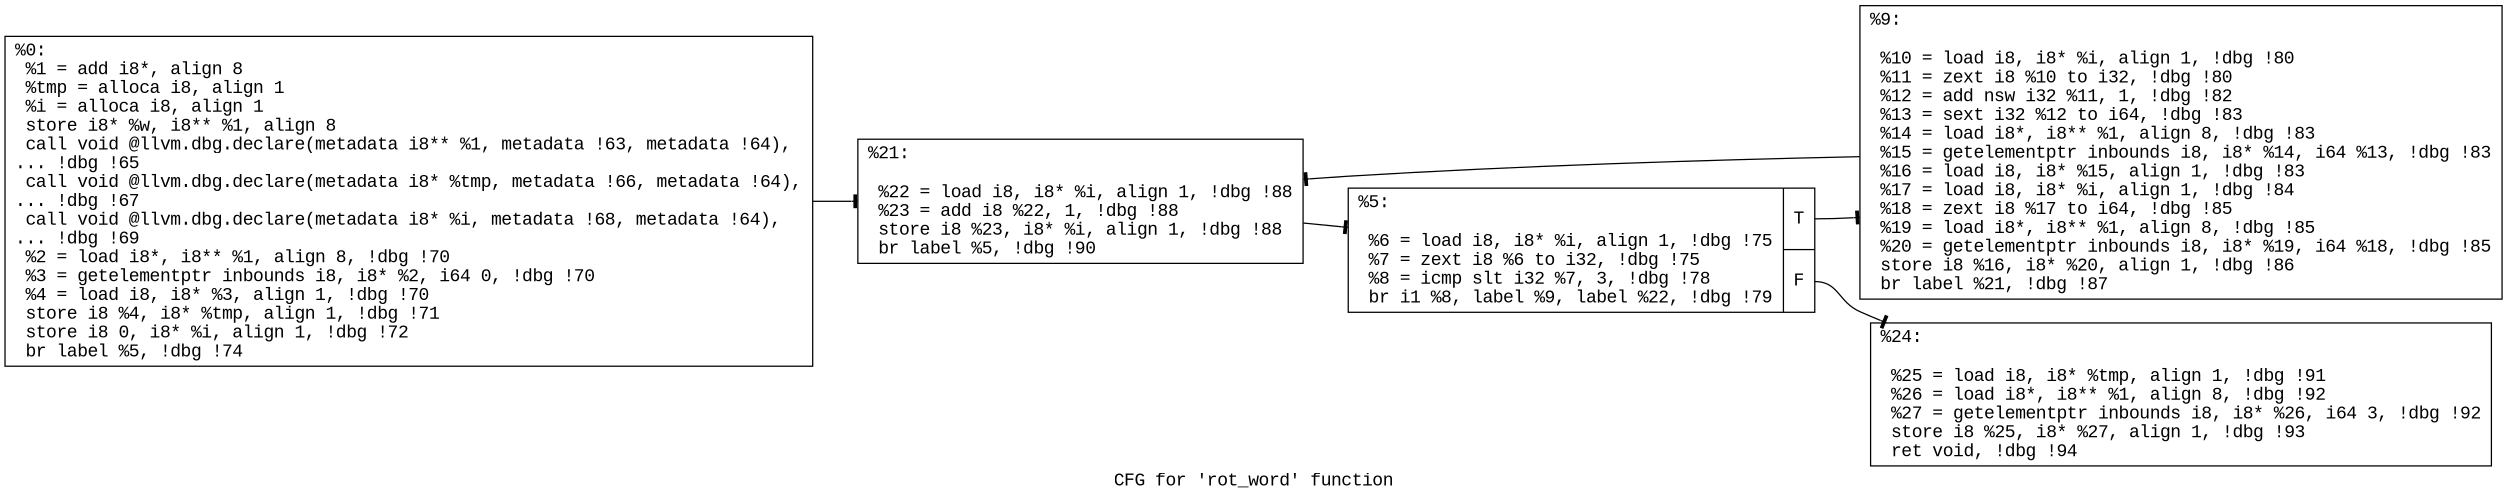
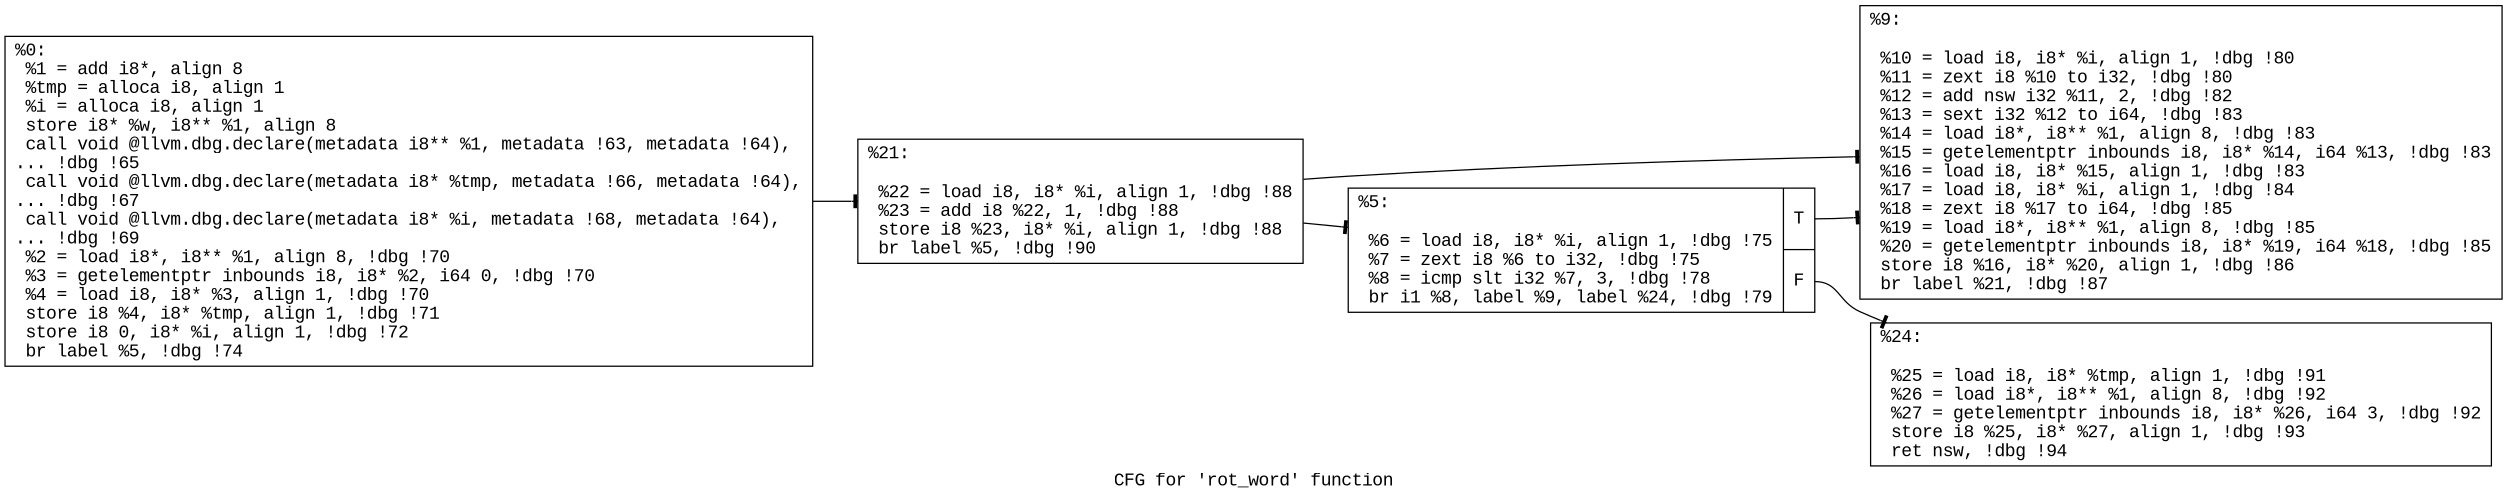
  digraph {
    fontname="Liberation Mono"
    label="CFG for 'rot_word' function"
    rankdir=LR
    node [fontname="Liberation Mono" shape=record]
    edge [arrowhead=tee fontname="Liberation Mono"]
    n1 [label="{%0:\l  %1 = add i8*, align 8\l  %tmp = alloca i8, align 1\l  %i = alloca i8, align 1\l  store i8* %w, i8** %1, align 8\l  call void @llvm.dbg.declare(metadata i8** %1, metadata !63, metadata !64),\l... !dbg !65\l  call void @llvm.dbg.declare(metadata i8* %tmp, metadata !66, metadata !64),\l... !dbg !67\l  call void @llvm.dbg.declare(metadata i8* %i, metadata !68, metadata !64),\l... !dbg !69\l  %2 = load i8*, i8** %1, align 8, !dbg !70\l  %3 = getelementptr inbounds i8, i8* %2, i64 0, !dbg !70\l  %4 = load i8, i8* %3, align 1, !dbg !70\l  store i8 %4, i8* %tmp, align 1, !dbg !71\l  store i8 0, i8* %i, align 1, !dbg !72\l  br label %5, !dbg !74\l}"]
    n2 [label="{%21:\l\l  %22 = load i8, i8* %i, align 1, !dbg !88\l  %23 = add i8 %22, 1, !dbg !88\l  store i8 %23, i8* %i, align 1, !dbg !88\l  br label %5, !dbg !90\l}"]
-   n3 [label="{%5:\l\l  %6 = load i8, i8* %i, align 1, !dbg !75\l  %7 = zext i8 %6 to i32, !dbg !75\l  %8 = icmp slt i32 %7, 3, !dbg !78\l  br i1 %8, label %9, label %22, !dbg !79\l|{<s0>T|<s1>F}}"]
-   n4 [label="{%9:\l\l  %10 = load i8, i8* %i, align 1, !dbg !80\l  %11 = zext i8 %10 to i32, !dbg !80\l  %12 = add nsw i32 %11, 1, !dbg !82\l  %13 = sext i32 %12 to i64, !dbg !83\l  %14 = load i8*, i8** %1, align 8, !dbg !83\l  %15 = getelementptr inbounds i8, i8* %14, i64 %13, !dbg !83\l  %16 = load i8, i8* %15, align 1, !dbg !83\l  %17 = load i8, i8* %i, align 1, !dbg !84\l  %18 = zext i8 %17 to i64, !dbg !85\l  %19 = load i8*, i8** %1, align 8, !dbg !85\l  %20 = getelementptr inbounds i8, i8* %19, i64 %18, !dbg !85\l  store i8 %16, i8* %20, align 1, !dbg !86\l  br label %21, !dbg !87\l}"]
-   n5 [label="{%24:\l\l  %25 = load i8, i8* %tmp, align 1, !dbg !91\l  %26 = load i8*, i8** %1, align 8, !dbg !92\l  %27 = getelementptr inbounds i8, i8* %26, i64 3, !dbg !92\l  store i8 %25, i8* %27, align 1, !dbg !93\l  ret void, !dbg !94\l}"]
+   n3 [label="{%5:\l\l  %6 = load i8, i8* %i, align 1, !dbg !75\l  %7 = zext i8 %6 to i32, !dbg !75\l  %8 = icmp slt i32 %7, 3, !dbg !78\l  br i1 %8, label %9, label %24, !dbg !79\l|{<s0>T|<s1>F}}"]
+   n4 [label="{%9:\l\l  %10 = load i8, i8* %i, align 1, !dbg !80\l  %11 = zext i8 %10 to i32, !dbg !80\l  %12 = add nsw i32 %11, 2, !dbg !82\l  %13 = sext i32 %12 to i64, !dbg !83\l  %14 = load i8*, i8** %1, align 8, !dbg !83\l  %15 = getelementptr inbounds i8, i8* %14, i64 %13, !dbg !83\l  %16 = load i8, i8* %15, align 1, !dbg !83\l  %17 = load i8, i8* %i, align 1, !dbg !84\l  %18 = zext i8 %17 to i64, !dbg !85\l  %19 = load i8*, i8** %1, align 8, !dbg !85\l  %20 = getelementptr inbounds i8, i8* %19, i64 %18, !dbg !85\l  store i8 %16, i8* %20, align 1, !dbg !86\l  br label %21, !dbg !87\l}"]
+   n5 [label="{%24:\l\l  %25 = load i8, i8* %tmp, align 1, !dbg !91\l  %26 = load i8*, i8** %1, align 8, !dbg !92\l  %27 = getelementptr inbounds i8, i8* %26, i64 3, !dbg !92\l  store i8 %25, i8* %27, align 1, !dbg !93\l  ret nsw, !dbg !94\l}"]
    n1 -> n2
    n2 -> n3
    n3 -> n4 [tailport=s0]
    n3 -> n5 [tailport=s1]
-   n4 -> n2
+   n2 -> n4
  }
